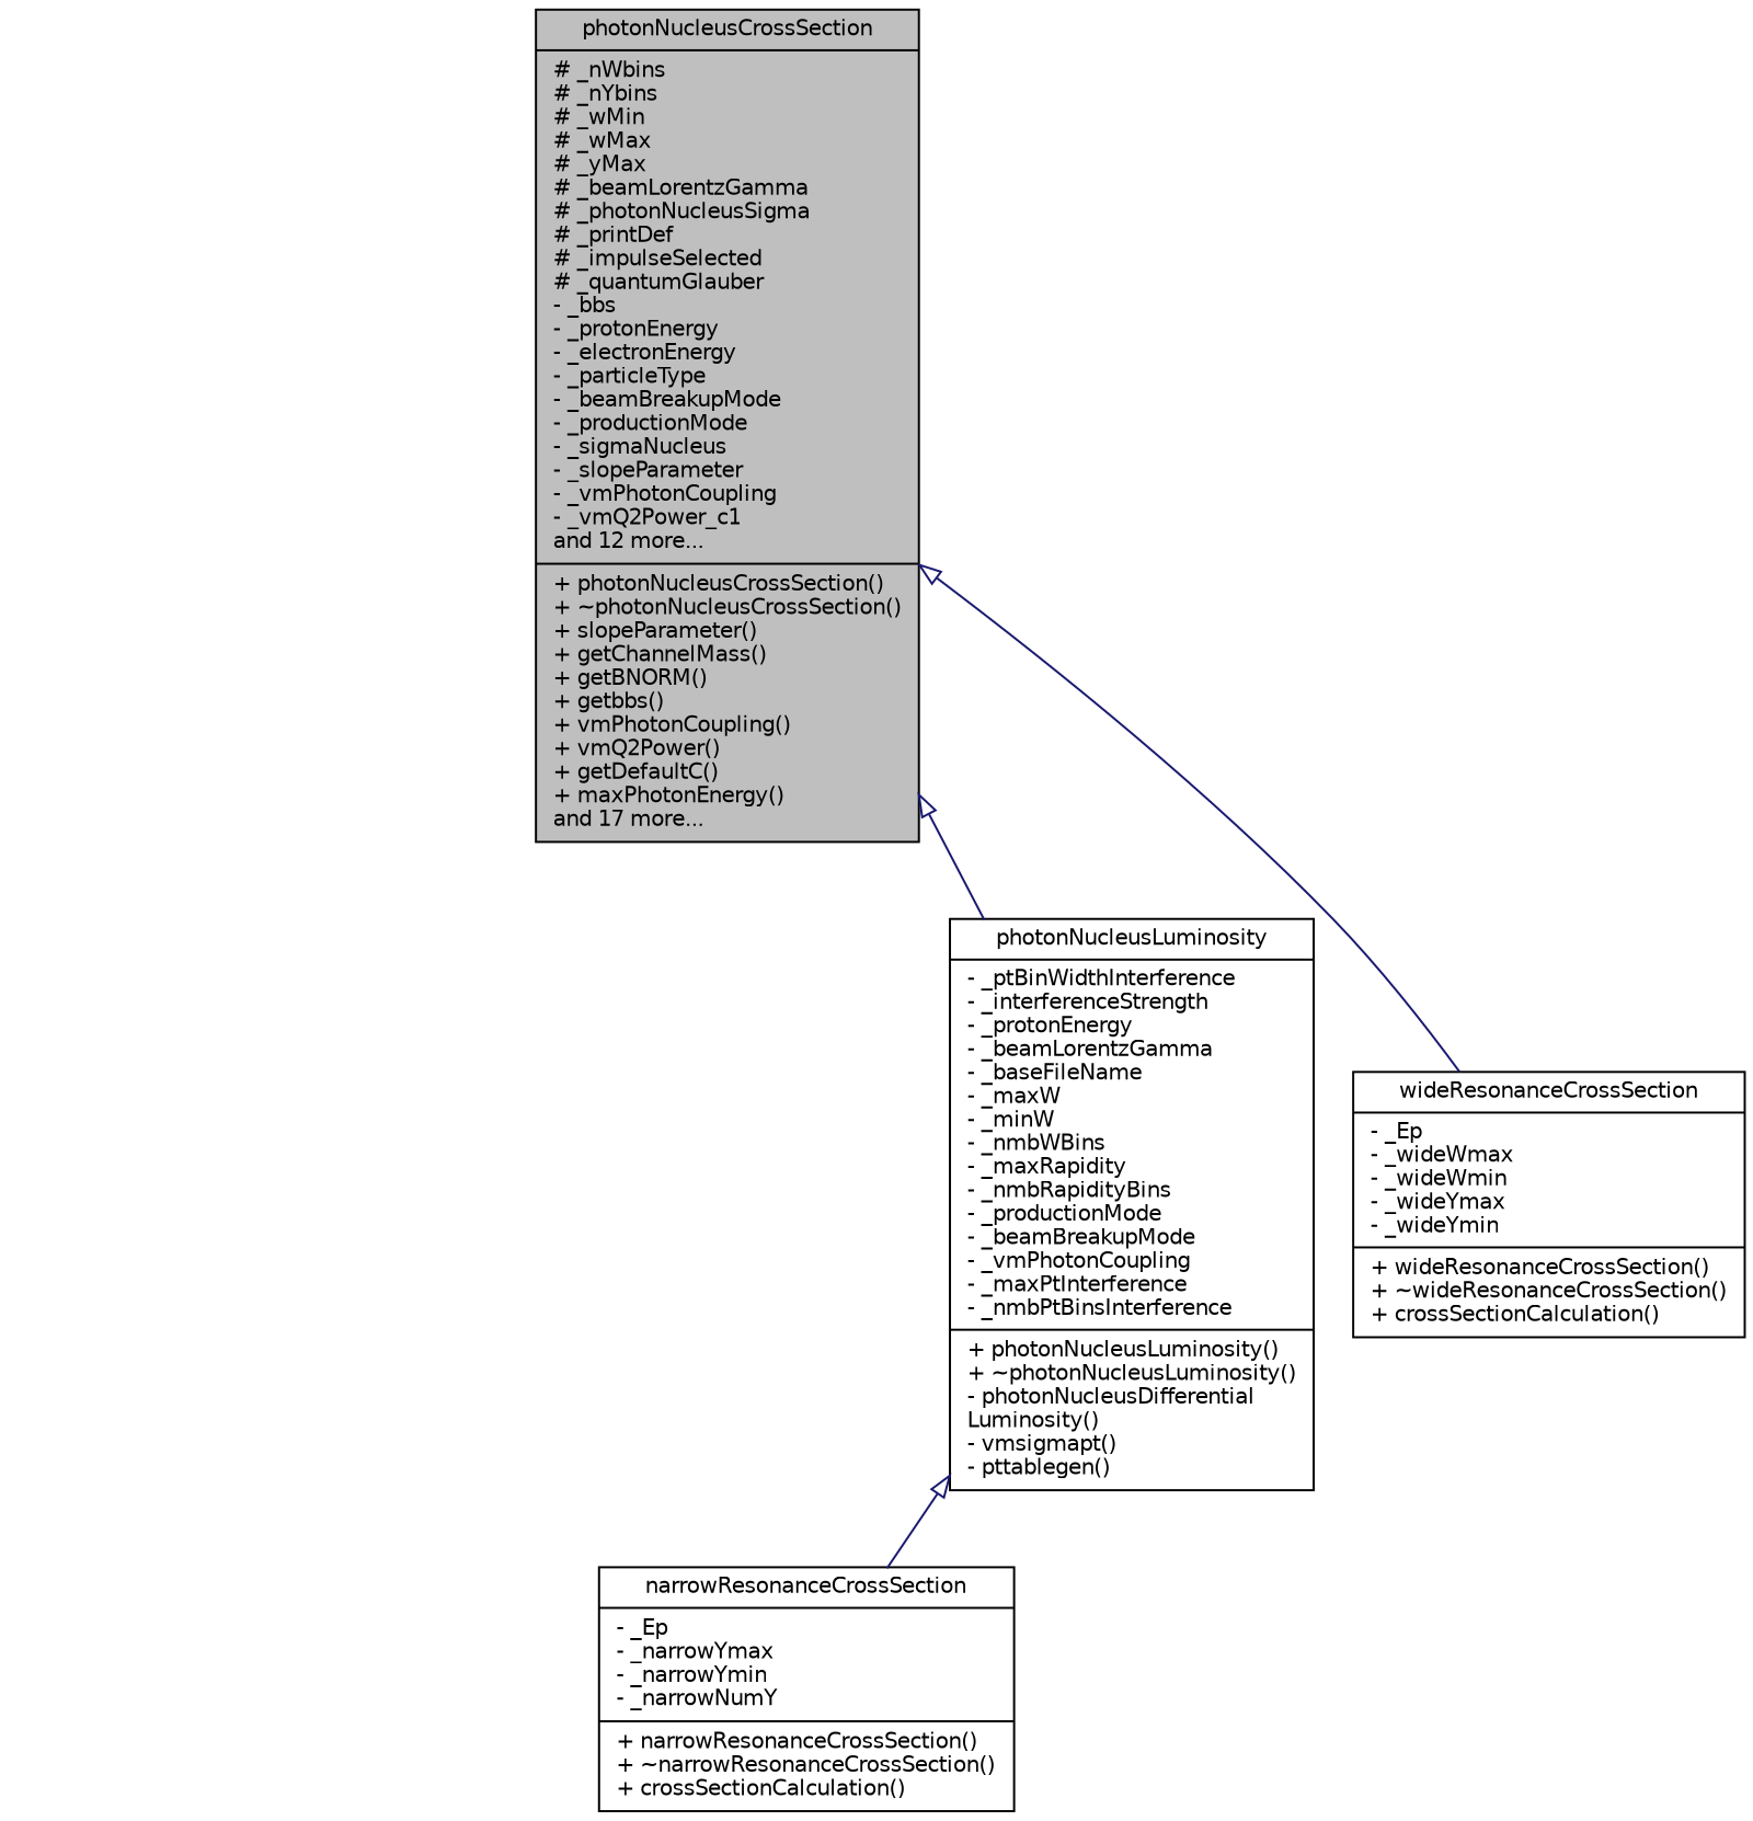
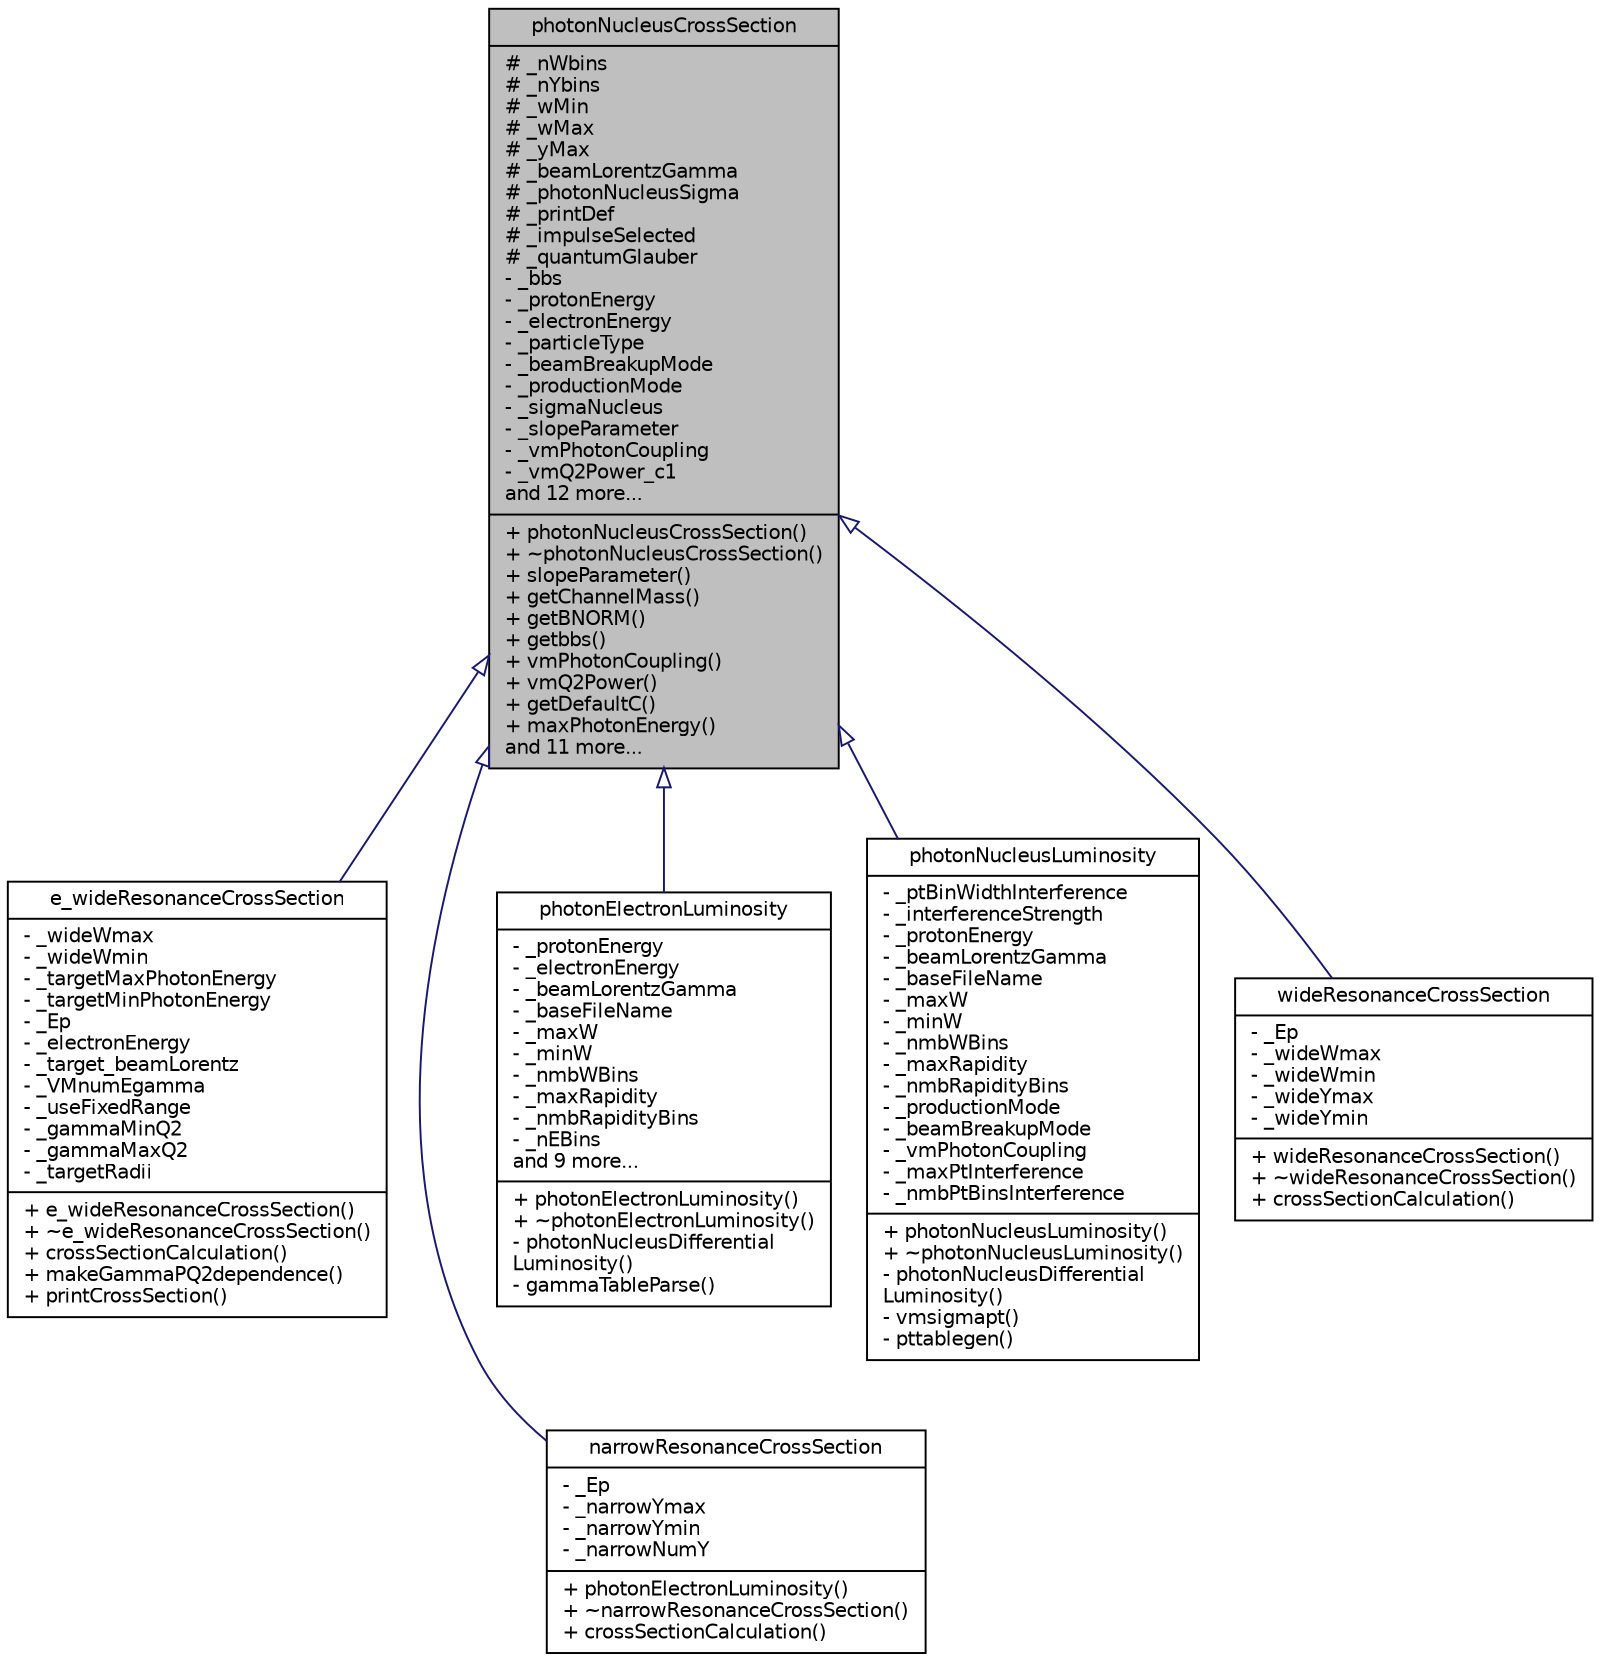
  digraph {
    node [color=black fontname=Helvetica fontsize=10 shape=record]
    edge [arrowtail=onormal color=midnightblue dir=back fontname=Helvetica fontsize=10 labelfontname=Helvetica labelfontsize=10 style=solid]
-   n1 [fillcolor=grey75 fontcolor=black height=0.2 label="{photonNucleusCrossSection\n|# _nWbins\l# _nYbins\l# _wMin\l# _wMax\l# _yMax\l# _beamLorentzGamma\l# _photonNucleusSigma\l# _printDef\l# _impulseSelected\l# _quantumGlauber\l- _bbs\l- _protonEnergy\l- _electronEnergy\l- _particleType\l- _beamBreakupMode\l- _productionMode\l- _sigmaNucleus\l- _slopeParameter\l- _vmPhotonCoupling\l- _vmQ2Power_c1\land 12 more...\l|+ photonNucleusCrossSection()\l+ ~photonNucleusCrossSection()\l+ slopeParameter()\l+ getChannelMass()\l+ getBNORM()\l+ getbbs()\l+ vmPhotonCoupling()\l+ vmQ2Power()\l+ getDefaultC()\l+ maxPhotonEnergy()\land 17 more...\l}" style=filled width=0.4]
-   n3 [height=0.2 label="{narrowResonanceCrossSection\n|- _Ep\l- _narrowYmax\l- _narrowYmin\l- _narrowNumY\l|+ narrowResonanceCrossSection()\l+ ~narrowResonanceCrossSection()\l+ crossSectionCalculation()\l}" width=0.4]
+   n1 [fillcolor=grey75 fontcolor=black height=0.2 label="{photonNucleusCrossSection\n|# _nWbins\l# _nYbins\l# _wMin\l# _wMax\l# _yMax\l# _beamLorentzGamma\l# _photonNucleusSigma\l# _printDef\l# _impulseSelected\l# _quantumGlauber\l- _bbs\l- _protonEnergy\l- _electronEnergy\l- _particleType\l- _beamBreakupMode\l- _productionMode\l- _sigmaNucleus\l- _slopeParameter\l- _vmPhotonCoupling\l- _vmQ2Power_c1\land 12 more...\l|+ photonNucleusCrossSection()\l+ ~photonNucleusCrossSection()\l+ slopeParameter()\l+ getChannelMass()\l+ getBNORM()\l+ getbbs()\l+ vmPhotonCoupling()\l+ vmQ2Power()\l+ getDefaultC()\l+ maxPhotonEnergy()\land 11 more...\l}" style=filled width=0.4]
+   n2 [height=0.2 label="{e_wideResonanceCrossSection\n|- _wideWmax\l- _wideWmin\l- _targetMaxPhotonEnergy\l- _targetMinPhotonEnergy\l- _Ep\l- _electronEnergy\l- _target_beamLorentz\l- _VMnumEgamma\l- _useFixedRange\l- _gammaMinQ2\l- _gammaMaxQ2\l- _targetRadii\l|+ e_wideResonanceCrossSection()\l+ ~e_wideResonanceCrossSection()\l+ crossSectionCalculation()\l+ makeGammaPQ2dependence()\l+ printCrossSection()\l}" width=0.4]
+   n3 [height=0.2 label="{narrowResonanceCrossSection\n|- _Ep\l- _narrowYmax\l- _narrowYmin\l- _narrowNumY\l|+ photonElectronLuminosity()\l+ ~narrowResonanceCrossSection()\l+ crossSectionCalculation()\l}" width=0.4]
+   n4 [height=0.2 label="{photonElectronLuminosity\n|- _protonEnergy\l- _electronEnergy\l- _beamLorentzGamma\l- _baseFileName\l- _maxW\l- _minW\l- _nmbWBins\l- _maxRapidity\l- _nmbRapidityBins\l- _nEBins\land 9 more...\l|+ photonElectronLuminosity()\l+ ~photonElectronLuminosity()\l- photonNucleusDifferential\lLuminosity()\l- gammaTableParse()\l}" width=0.4]
    n5 [height=0.2 label="{photonNucleusLuminosity\n|- _ptBinWidthInterference\l- _interferenceStrength\l- _protonEnergy\l- _beamLorentzGamma\l- _baseFileName\l- _maxW\l- _minW\l- _nmbWBins\l- _maxRapidity\l- _nmbRapidityBins\l- _productionMode\l- _beamBreakupMode\l- _vmPhotonCoupling\l- _maxPtInterference\l- _nmbPtBinsInterference\l|+ photonNucleusLuminosity()\l+ ~photonNucleusLuminosity()\l- photonNucleusDifferential\lLuminosity()\l- vmsigmapt()\l- pttablegen()\l}" width=0.4]
    n6 [height=0.2 label="{wideResonanceCrossSection\n|- _Ep\l- _wideWmax\l- _wideWmin\l- _wideYmax\l- _wideYmin\l|+ wideResonanceCrossSection()\l+ ~wideResonanceCrossSection()\l+ crossSectionCalculation()\l}" width=0.4]
-   n5 -> n3
+   n1 -> n2
+   n1 -> n3
+   n1 -> n4
    n1 -> n5
    n1 -> n6
  }
